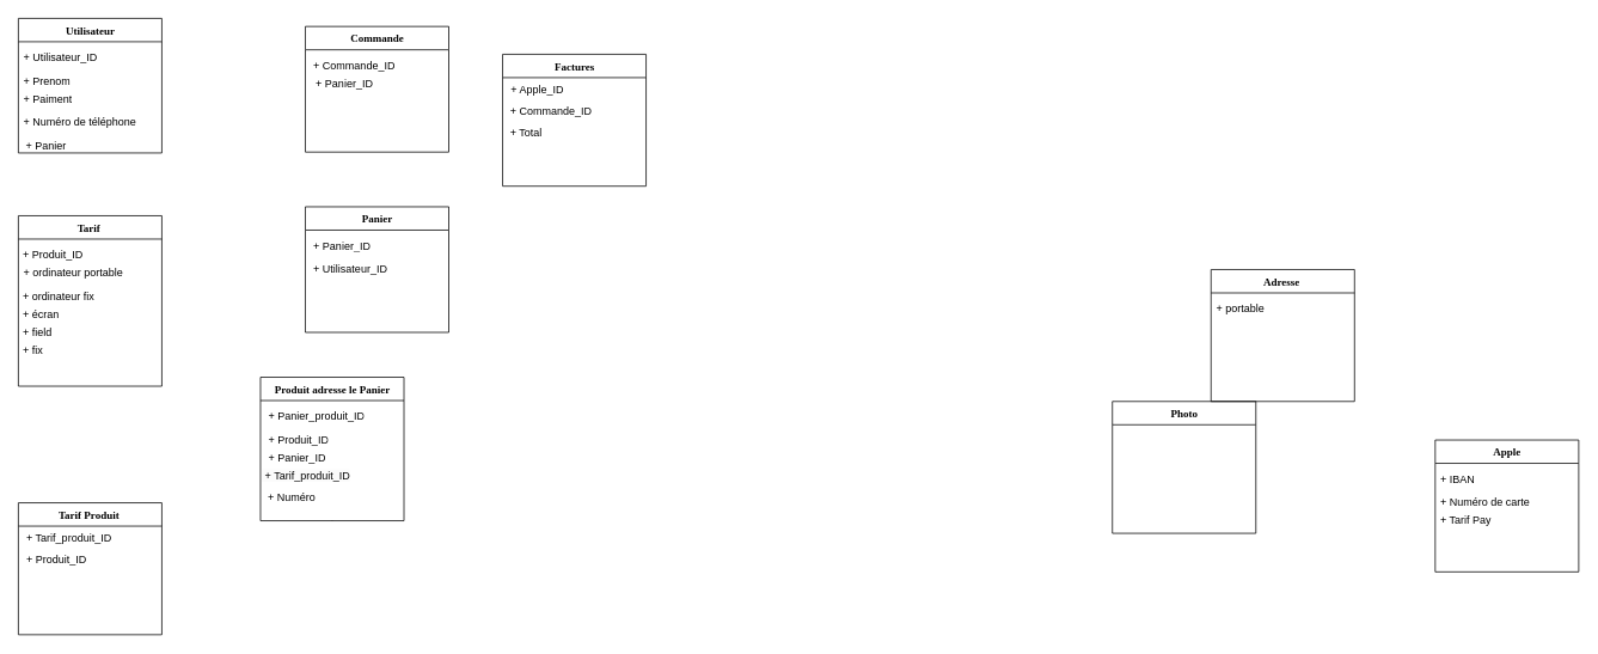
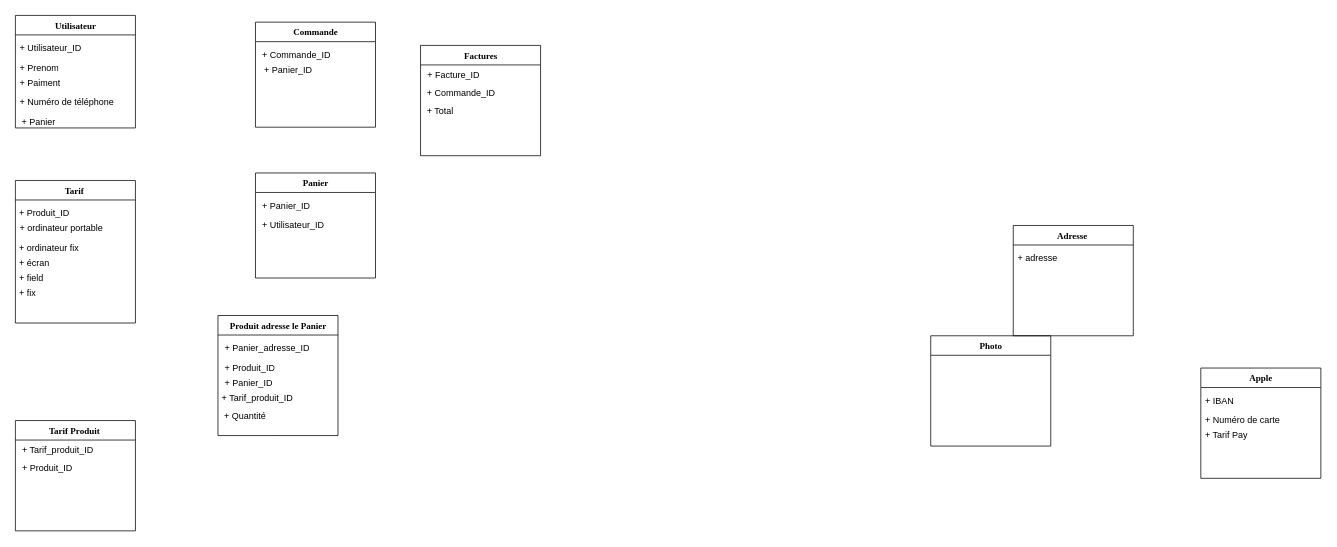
  <mxCell id="0" />
  <mxCell id="1" parent="0" />
  <mxCell id="2" value="Utilisateur" style="swimlane;html=1;fontStyle=1;align=center;verticalAlign=top;childLayout=stackLayout;horizontal=1;startSize=26;horizontalStack=0;resizeParent=1;resizeLast=0;collapsible=1;marginBottom=0;swimlaneFillColor=#ffffff;rounded=0;shadow=0;comic=0;labelBackgroundColor=none;strokeWidth=1;fillColor=none;fontFamily=Verdana;fontSize=12" parent="1" vertex="1"><mxGeometry x="20" y="20" width="160" height="150" as="geometry" /></mxCell>
  <mxCell id="3" value="+ field: type" style="text;html=1;strokeColor=none;fillColor=none;align=left;verticalAlign=top;spacingLeft=4;spacingRight=4;whiteSpace=wrap;overflow=hidden;rotatable=0;points=[[0,0.5],[1,0.5]];portConstraint=eastwest;" parent="2" vertex="1"><mxGeometry y="26" width="160" height="4" as="geometry" /></mxCell>
  <mxCell id="4" value="+ Utilisateur_ID" style="text;html=1;strokeColor=none;fillColor=none;align=left;verticalAlign=top;spacingLeft=4;spacingRight=4;whiteSpace=wrap;overflow=hidden;rotatable=0;points=[[0,0.5],[1,0.5]];portConstraint=eastwest;" parent="2" vertex="1"><mxGeometry y="30" width="160" height="26" as="geometry" /></mxCell>
  <mxCell id="5" value="+ Prenom" style="text;html=1;strokeColor=none;fillColor=none;align=left;verticalAlign=top;spacingLeft=4;spacingRight=4;whiteSpace=wrap;overflow=hidden;rotatable=0;points=[[0,0.5],[1,0.5]];portConstraint=eastwest;" parent="2" vertex="1"><mxGeometry y="56" width="160" height="20" as="geometry" /></mxCell>
  <mxCell id="6" value="+ Paiment" style="text;html=1;strokeColor=none;fillColor=none;align=left;verticalAlign=top;spacingLeft=4;spacingRight=4;whiteSpace=wrap;overflow=hidden;rotatable=0;points=[[0,0.5],[1,0.5]];portConstraint=eastwest;" parent="2" vertex="1"><mxGeometry y="76" width="160" height="26" as="geometry" /></mxCell>
  <mxCell id="7" value="+ Numéro de téléphone" style="text;html=1;strokeColor=none;fillColor=none;align=left;verticalAlign=top;spacingLeft=4;spacingRight=4;whiteSpace=wrap;overflow=hidden;rotatable=0;points=[[0,0.5],[1,0.5]];portConstraint=eastwest;" parent="2" vertex="1"><mxGeometry y="102" width="160" height="26" as="geometry" /></mxCell>
  <mxCell id="8" value="&amp;nbsp; + Panier&amp;nbsp;" style="text;whiteSpace=wrap;html=1;" vertex="1" parent="2"><mxGeometry y="128" width="160" height="22" as="geometry" /></mxCell>
  <mxCell id="9" value="Adresse&amp;nbsp;" style="swimlane;html=1;fontStyle=1;align=center;verticalAlign=top;childLayout=stackLayout;horizontal=1;startSize=26;horizontalStack=0;resizeParent=1;resizeLast=0;collapsible=1;marginBottom=0;swimlaneFillColor=#ffffff;rounded=0;shadow=0;comic=0;labelBackgroundColor=none;strokeWidth=1;fillColor=none;fontFamily=Verdana;fontSize=12" parent="1" vertex="1"><mxGeometry x="1350" y="300" width="160" height="147" as="geometry" /></mxCell>
  <mxCell id="10" value="+ field: type" style="text;html=1;strokeColor=none;fillColor=none;align=left;verticalAlign=top;spacingLeft=4;spacingRight=4;whiteSpace=wrap;overflow=hidden;rotatable=0;points=[[0,0.5],[1,0.5]];portConstraint=eastwest;" parent="9" vertex="1"><mxGeometry y="26" width="160" height="4" as="geometry" /></mxCell>
- <mxCell id="11" value="+ portable&amp;nbsp;" style="text;html=1;strokeColor=none;fillColor=none;align=left;verticalAlign=top;spacingLeft=4;spacingRight=4;whiteSpace=wrap;overflow=hidden;rotatable=0;points=[[0,0.5],[1,0.5]];portConstraint=eastwest;" parent="9" vertex="1"><mxGeometry y="30" width="160" height="50" as="geometry" /></mxCell>
+ <mxCell id="11" value="+ adresse&amp;nbsp;" style="text;html=1;strokeColor=none;fillColor=none;align=left;verticalAlign=top;spacingLeft=4;spacingRight=4;whiteSpace=wrap;overflow=hidden;rotatable=0;points=[[0,0.5],[1,0.5]];portConstraint=eastwest;" parent="9" vertex="1"><mxGeometry y="30" width="160" height="50" as="geometry" /></mxCell>
  <mxCell id="12" value="Tarif&amp;nbsp;" style="swimlane;html=1;fontStyle=1;align=center;verticalAlign=top;childLayout=stackLayout;horizontal=1;startSize=26;horizontalStack=0;resizeParent=1;resizeLast=0;collapsible=1;marginBottom=0;swimlaneFillColor=#ffffff;rounded=0;shadow=0;comic=0;labelBackgroundColor=none;strokeWidth=1;fillColor=none;fontFamily=Verdana;fontSize=12" parent="1" vertex="1"><mxGeometry x="20" y="240" width="160" height="190" as="geometry" /></mxCell>
  <mxCell id="13" value="+ field: type" style="text;html=1;strokeColor=none;fillColor=none;align=left;verticalAlign=top;spacingLeft=4;spacingRight=4;whiteSpace=wrap;overflow=hidden;rotatable=0;points=[[0,0.5],[1,0.5]];portConstraint=eastwest;" parent="12" vertex="1"><mxGeometry y="26" width="160" height="4" as="geometry" /></mxCell>
  <mxCell id="14" value="&lt;div style=&quot;forced-color-adjust: none;&quot;&gt;&amp;nbsp;+ Produit_ID&amp;nbsp;&lt;/div&gt;&lt;div style=&quot;forced-color-adjust: none;&quot;&gt;&lt;br&gt;&lt;/div&gt;" style="text;whiteSpace=wrap;html=1;" vertex="1" parent="12"><mxGeometry y="30" width="160" height="20" as="geometry" /></mxCell>
  <mxCell id="15" value="+ ordinateur portable&amp;nbsp;&lt;div&gt;&lt;br&gt;&lt;/div&gt;" style="text;html=1;strokeColor=none;fillColor=none;align=left;verticalAlign=top;spacingLeft=4;spacingRight=4;whiteSpace=wrap;overflow=hidden;rotatable=0;points=[[0,0.5],[1,0.5]];portConstraint=eastwest;" parent="12" vertex="1"><mxGeometry y="50" width="160" height="26" as="geometry" /></mxCell>
  <mxCell id="16" value="&lt;div style=&quot;forced-color-adjust: none;&quot;&gt;&amp;nbsp;+ ordinateur fix&amp;nbsp;&lt;/div&gt;" style="text;whiteSpace=wrap;html=1;" vertex="1" parent="12"><mxGeometry y="76" width="160" height="20" as="geometry" /></mxCell>
  <mxCell id="17" value="&lt;div style=&quot;forced-color-adjust: none;&quot;&gt;&amp;nbsp;+ écran&amp;nbsp;&lt;/div&gt;" style="text;whiteSpace=wrap;html=1;" vertex="1" parent="12"><mxGeometry y="96" width="160" height="20" as="geometry" /></mxCell>
  <mxCell id="18" value="&lt;div style=&quot;forced-color-adjust: none;&quot;&gt;&amp;nbsp;+ field&lt;/div&gt;" style="text;whiteSpace=wrap;html=1;" vertex="1" parent="12"><mxGeometry y="116" width="160" height="20" as="geometry" /></mxCell>
  <mxCell id="19" value="&lt;div style=&quot;forced-color-adjust: none;&quot;&gt;&amp;nbsp;+ fix&amp;nbsp;&lt;/div&gt;&lt;div style=&quot;forced-color-adjust: none;&quot;&gt;&lt;br&gt;&lt;/div&gt;" style="text;whiteSpace=wrap;html=1;" vertex="1" parent="12"><mxGeometry y="136" width="160" height="20" as="geometry" /></mxCell>
  <mxCell id="20" value="Factures" style="swimlane;html=1;fontStyle=1;align=center;verticalAlign=top;childLayout=stackLayout;horizontal=1;startSize=26;horizontalStack=0;resizeParent=1;resizeLast=0;collapsible=1;marginBottom=0;swimlaneFillColor=#ffffff;rounded=0;shadow=0;comic=0;labelBackgroundColor=none;strokeWidth=1;fillColor=none;fontFamily=Verdana;fontSize=12" parent="1" vertex="1"><mxGeometry x="560" y="60" width="160" height="147" as="geometry" /></mxCell>
- <mxCell id="21" value="&amp;nbsp;+ Apple_ID&amp;nbsp;" style="text;html=1;strokeColor=none;fillColor=none;align=left;verticalAlign=top;spacingLeft=4;spacingRight=4;whiteSpace=wrap;overflow=hidden;rotatable=0;points=[[0,0.5],[1,0.5]];portConstraint=eastwest;" parent="20" vertex="1"><mxGeometry y="26" width="160" height="24" as="geometry" /></mxCell>
+ <mxCell id="21" value="&amp;nbsp;+ Facture_ID&amp;nbsp;" style="text;html=1;strokeColor=none;fillColor=none;align=left;verticalAlign=top;spacingLeft=4;spacingRight=4;whiteSpace=wrap;overflow=hidden;rotatable=0;points=[[0,0.5],[1,0.5]];portConstraint=eastwest;" parent="20" vertex="1"><mxGeometry y="26" width="160" height="24" as="geometry" /></mxCell>
  <mxCell id="22" value="&amp;nbsp; + Commande_ID&amp;nbsp;" style="text;whiteSpace=wrap;html=1;" vertex="1" parent="20"><mxGeometry y="50" width="160" height="24" as="geometry" /></mxCell>
  <mxCell id="23" value="&amp;nbsp; + Total" style="text;whiteSpace=wrap;html=1;" vertex="1" parent="20"><mxGeometry y="74" width="160" height="26" as="geometry" /></mxCell>
  <mxCell id="24" value="Photo" style="swimlane;html=1;fontStyle=1;align=center;verticalAlign=top;childLayout=stackLayout;horizontal=1;startSize=26;horizontalStack=0;resizeParent=1;resizeLast=0;collapsible=1;marginBottom=0;swimlaneFillColor=#ffffff;rounded=0;shadow=0;comic=0;labelBackgroundColor=none;strokeWidth=1;fillColor=none;fontFamily=Verdana;fontSize=12" parent="1" vertex="1"><mxGeometry x="1240" y="447" width="160" height="147" as="geometry" /></mxCell>
  <mxCell id="25" value="+ field: type" style="text;html=1;strokeColor=none;fillColor=none;align=left;verticalAlign=top;spacingLeft=4;spacingRight=4;whiteSpace=wrap;overflow=hidden;rotatable=0;points=[[0,0.5],[1,0.5]];portConstraint=eastwest;" parent="24" vertex="1"><mxGeometry y="26" width="160" height="4" as="geometry" /></mxCell>
  <mxCell id="26" value="Tarif Produit&amp;nbsp;" style="swimlane;html=1;fontStyle=1;align=center;verticalAlign=top;childLayout=stackLayout;horizontal=1;startSize=26;horizontalStack=0;resizeParent=1;resizeLast=0;collapsible=1;marginBottom=0;swimlaneFillColor=#ffffff;rounded=0;shadow=0;comic=0;labelBackgroundColor=none;strokeWidth=1;fillColor=none;fontFamily=Verdana;fontSize=12" parent="1" vertex="1"><mxGeometry x="20" y="560" width="160" height="147" as="geometry" /></mxCell>
  <mxCell id="27" value="&amp;nbsp;+ Tarif_produit_ID" style="text;html=1;strokeColor=none;fillColor=none;align=left;verticalAlign=top;spacingLeft=4;spacingRight=4;whiteSpace=wrap;overflow=hidden;rotatable=0;points=[[0,0.5],[1,0.5]];portConstraint=eastwest;" parent="26" vertex="1"><mxGeometry y="26" width="160" height="24" as="geometry" /></mxCell>
  <mxCell id="28" value="&amp;nbsp;+ Produit_ID" style="text;html=1;strokeColor=none;fillColor=none;align=left;verticalAlign=top;spacingLeft=4;spacingRight=4;whiteSpace=wrap;overflow=hidden;rotatable=0;points=[[0,0.5],[1,0.5]];portConstraint=eastwest;" vertex="1" parent="26"><mxGeometry y="50" width="160" height="24" as="geometry" /></mxCell>
  <mxCell id="29" value="Apple" style="swimlane;html=1;fontStyle=1;align=center;verticalAlign=top;childLayout=stackLayout;horizontal=1;startSize=26;horizontalStack=0;resizeParent=1;resizeLast=0;collapsible=1;marginBottom=0;swimlaneFillColor=#ffffff;rounded=0;shadow=0;comic=0;labelBackgroundColor=none;strokeWidth=1;fillColor=none;fontFamily=Verdana;fontSize=12" parent="1" vertex="1"><mxGeometry x="1600" y="490" width="160" height="147" as="geometry" /></mxCell>
  <mxCell id="30" value="+ field: type" style="text;html=1;strokeColor=none;fillColor=none;align=left;verticalAlign=top;spacingLeft=4;spacingRight=4;whiteSpace=wrap;overflow=hidden;rotatable=0;points=[[0,0.5],[1,0.5]];portConstraint=eastwest;" parent="29" vertex="1"><mxGeometry y="26" width="160" height="4" as="geometry" /></mxCell>
  <mxCell id="31" value="+ IBAN" style="text;html=1;strokeColor=none;fillColor=none;align=left;verticalAlign=top;spacingLeft=4;spacingRight=4;whiteSpace=wrap;overflow=hidden;rotatable=0;points=[[0,0.5],[1,0.5]];portConstraint=eastwest;" parent="29" vertex="1"><mxGeometry y="30" width="160" height="26" as="geometry" /></mxCell>
  <mxCell id="32" value="+ Numéro de carte" style="text;html=1;strokeColor=none;fillColor=none;align=left;verticalAlign=top;spacingLeft=4;spacingRight=4;whiteSpace=wrap;overflow=hidden;rotatable=0;points=[[0,0.5],[1,0.5]];portConstraint=eastwest;" parent="29" vertex="1"><mxGeometry y="56" width="160" height="20" as="geometry" /></mxCell>
  <mxCell id="33" value="+ Tarif Pay" style="text;html=1;strokeColor=none;fillColor=none;align=left;verticalAlign=top;spacingLeft=4;spacingRight=4;whiteSpace=wrap;overflow=hidden;rotatable=0;points=[[0,0.5],[1,0.5]];portConstraint=eastwest;" parent="29" vertex="1"><mxGeometry y="76" width="160" height="26" as="geometry" /></mxCell>
  <mxCell id="34" style="edgeStyle=orthogonalEdgeStyle;rounded=0;orthogonalLoop=1;jettySize=auto;html=1;exitX=0.5;exitY=1;exitDx=0;exitDy=0;elbow=vertical;" edge="1" parent="1" source="35"><mxGeometry relative="1" as="geometry"><mxPoint x="420" y="169" as="targetPoint" /></mxGeometry></mxCell>
  <mxCell id="35" value="Commande" style="swimlane;html=1;fontStyle=1;align=center;verticalAlign=top;childLayout=stackLayout;horizontal=1;startSize=26;horizontalStack=0;resizeParent=1;resizeLast=0;collapsible=1;marginBottom=0;swimlaneFillColor=#ffffff;rounded=0;shadow=0;comic=0;labelBackgroundColor=none;strokeWidth=1;fillColor=none;fontFamily=Verdana;fontSize=12" vertex="1" parent="1"><mxGeometry x="340" y="29" width="160" height="140" as="geometry" /></mxCell>
  <mxCell id="36" value="+ field: type" style="text;html=1;strokeColor=none;fillColor=none;align=left;verticalAlign=top;spacingLeft=4;spacingRight=4;whiteSpace=wrap;overflow=hidden;rotatable=0;points=[[0,0.5],[1,0.5]];portConstraint=eastwest;" vertex="1" parent="35"><mxGeometry y="26" width="160" height="4" as="geometry" /></mxCell>
  <mxCell id="37" value="&amp;nbsp;+ Commande_ID" style="text;html=1;strokeColor=none;fillColor=none;align=left;verticalAlign=top;spacingLeft=4;spacingRight=4;whiteSpace=wrap;overflow=hidden;rotatable=0;points=[[0,0.5],[1,0.5]];portConstraint=eastwest;" vertex="1" parent="35"><mxGeometry y="30" width="160" height="20" as="geometry" /></mxCell>
  <mxCell id="38" value="&amp;nbsp; &amp;nbsp;+ Panier_ID" style="text;whiteSpace=wrap;html=1;" vertex="1" parent="35"><mxGeometry y="50" width="160" height="20" as="geometry" /></mxCell>
  <mxCell id="39" style="edgeStyle=orthogonalEdgeStyle;rounded=0;orthogonalLoop=1;jettySize=auto;html=1;exitX=0.5;exitY=1;exitDx=0;exitDy=0;elbow=vertical;" edge="1" parent="1" source="40"><mxGeometry relative="1" as="geometry"><mxPoint x="420" y="370" as="targetPoint" /></mxGeometry></mxCell>
  <mxCell id="40" value="Panier" style="swimlane;html=1;fontStyle=1;align=center;verticalAlign=top;childLayout=stackLayout;horizontal=1;startSize=26;horizontalStack=0;resizeParent=1;resizeLast=0;collapsible=1;marginBottom=0;swimlaneFillColor=#ffffff;rounded=0;shadow=0;comic=0;labelBackgroundColor=none;strokeWidth=1;fillColor=none;fontFamily=Verdana;fontSize=12" vertex="1" parent="1"><mxGeometry x="340" y="230" width="160" height="140" as="geometry" /></mxCell>
  <mxCell id="41" value="+ field: type" style="text;html=1;strokeColor=none;fillColor=none;align=left;verticalAlign=top;spacingLeft=4;spacingRight=4;whiteSpace=wrap;overflow=hidden;rotatable=0;points=[[0,0.5],[1,0.5]];portConstraint=eastwest;" vertex="1" parent="40"><mxGeometry y="26" width="160" height="4" as="geometry" /></mxCell>
  <mxCell id="42" value="&amp;nbsp;+ Panier_ID" style="text;html=1;strokeColor=none;fillColor=none;align=left;verticalAlign=top;spacingLeft=4;spacingRight=4;whiteSpace=wrap;overflow=hidden;rotatable=0;points=[[0,0.5],[1,0.5]];portConstraint=eastwest;" vertex="1" parent="40"><mxGeometry y="30" width="160" height="26" as="geometry" /></mxCell>
  <mxCell id="43" value="&amp;nbsp;+ Utilisateur_ID" style="text;html=1;strokeColor=none;fillColor=none;align=left;verticalAlign=top;spacingLeft=4;spacingRight=4;whiteSpace=wrap;overflow=hidden;rotatable=0;points=[[0,0.5],[1,0.5]];portConstraint=eastwest;" vertex="1" parent="40"><mxGeometry y="56" width="160" height="20" as="geometry" /></mxCell>
  <mxCell id="44" style="edgeStyle=orthogonalEdgeStyle;rounded=0;orthogonalLoop=1;jettySize=auto;html=1;exitX=0.5;exitY=1;exitDx=0;exitDy=0;elbow=vertical;" edge="1" parent="1" source="45"><mxGeometry relative="1" as="geometry"><mxPoint x="370" y="560" as="targetPoint" /></mxGeometry></mxCell>
  <mxCell id="45" value="Produit adresse le Panier" style="swimlane;html=1;fontStyle=1;align=center;verticalAlign=top;childLayout=stackLayout;horizontal=1;startSize=26;horizontalStack=0;resizeParent=1;resizeLast=0;collapsible=1;marginBottom=0;swimlaneFillColor=#ffffff;rounded=0;shadow=0;comic=0;labelBackgroundColor=none;strokeWidth=1;fillColor=none;fontFamily=Verdana;fontSize=12" vertex="1" parent="1"><mxGeometry x="290" y="420" width="160" height="160" as="geometry" /></mxCell>
  <mxCell id="46" value="+ field: type" style="text;html=1;strokeColor=none;fillColor=none;align=left;verticalAlign=top;spacingLeft=4;spacingRight=4;whiteSpace=wrap;overflow=hidden;rotatable=0;points=[[0,0.5],[1,0.5]];portConstraint=eastwest;" vertex="1" parent="45"><mxGeometry y="26" width="160" height="4" as="geometry" /></mxCell>
- <mxCell id="47" value="&amp;nbsp;+ Panier_produit_ID" style="text;html=1;strokeColor=none;fillColor=none;align=left;verticalAlign=top;spacingLeft=4;spacingRight=4;whiteSpace=wrap;overflow=hidden;rotatable=0;points=[[0,0.5],[1,0.5]];portConstraint=eastwest;" vertex="1" parent="45"><mxGeometry y="30" width="160" height="26" as="geometry" /></mxCell>
+ <mxCell id="47" value="&amp;nbsp;+ Panier_adresse_ID" style="text;html=1;strokeColor=none;fillColor=none;align=left;verticalAlign=top;spacingLeft=4;spacingRight=4;whiteSpace=wrap;overflow=hidden;rotatable=0;points=[[0,0.5],[1,0.5]];portConstraint=eastwest;" vertex="1" parent="45"><mxGeometry y="30" width="160" height="26" as="geometry" /></mxCell>
  <mxCell id="48" value="&amp;nbsp;+ Produit_ID" style="text;html=1;strokeColor=none;fillColor=none;align=left;verticalAlign=top;spacingLeft=4;spacingRight=4;whiteSpace=wrap;overflow=hidden;rotatable=0;points=[[0,0.5],[1,0.5]];portConstraint=eastwest;" vertex="1" parent="45"><mxGeometry y="56" width="160" height="20" as="geometry" /></mxCell>
  <mxCell id="49" value="&amp;nbsp;+ Panier_ID" style="text;html=1;strokeColor=none;fillColor=none;align=left;verticalAlign=top;spacingLeft=4;spacingRight=4;whiteSpace=wrap;overflow=hidden;rotatable=0;points=[[0,0.5],[1,0.5]];portConstraint=eastwest;" vertex="1" parent="45"><mxGeometry y="76" width="160" height="20" as="geometry" /></mxCell>
  <mxCell id="50" value="&lt;span style=&quot;color: rgb(0, 0, 0); font-family: Helvetica; font-size: 12px; font-style: normal; font-variant-ligatures: normal; font-variant-caps: normal; font-weight: 400; letter-spacing: normal; orphans: 2; text-align: left; text-indent: 0px; text-transform: none; widows: 2; word-spacing: 0px; -webkit-text-stroke-width: 0px; white-space: normal; background-color: rgb(251, 251, 251); text-decoration-thickness: initial; text-decoration-style: initial; text-decoration-color: initial; display: inline !important; float: none;&quot;&gt;&amp;nbsp;+ Tarif_produit_ID&lt;/span&gt;" style="text;whiteSpace=wrap;html=1;" vertex="1" parent="45"><mxGeometry y="96" width="160" height="24" as="geometry" /></mxCell>
- <mxCell id="51" value="&amp;nbsp; + Numéro" style="text;whiteSpace=wrap;html=1;" vertex="1" parent="45"><mxGeometry y="120" width="160" height="40" as="geometry" /></mxCell>
+ <mxCell id="51" value="&amp;nbsp; + Quantité" style="text;whiteSpace=wrap;html=1;" vertex="1" parent="45"><mxGeometry y="120" width="160" height="40" as="geometry" /></mxCell>
